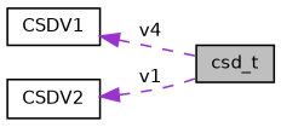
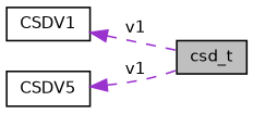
  digraph {
    rankdir=LR
    node [color=black fillcolor=white fontname=Helvetica fontsize=10 shape=record style=filled]
    edge [color=darkorchid3 dir=back fontname=Helvetica fontsize=10 labelfontname=Helvetica labelfontsize=10 style=dashed]
    n1 [fillcolor=grey75 fontcolor=black height=0.2 label=csd_t width=0.4]
    n2 [height=0.2 label=CSDV1 width=0.4]
-   n3 [height=0.2 label=CSDV2 width=0.4]
-   n2 -> n1 [label=" v4"]
+   n3 [height=0.2 label=CSDV5 width=0.4]
+   n2 -> n1 [label=" v1"]
    n3 -> n1 [label=" v1"]
  }
